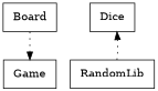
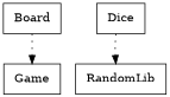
  digraph {
    node [shape=box]
    edge [style=dotted]
    n1 [label=" Board "]
    n2 [label=" Game "]
    n3 [label=" Dice "]
    n4 [label=" RandomLib "]
    n1 -> n2
-   n4 -> n3
+   n3 -> n4
  }
